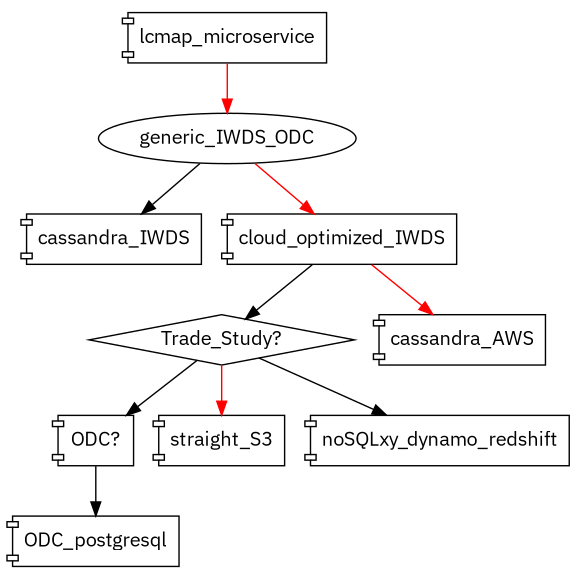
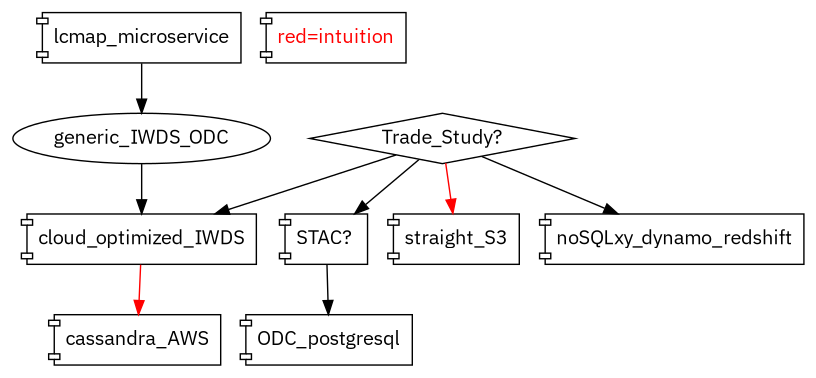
  digraph {
    fontname="IBM Plex Sans"
    node [fontname="IBM Plex Sans" shape=component]
    edge [fontname="IBM Plex Sans"]
    n1 [label=generic_IWDS_ODC shape=ellipse]
    lcmap_microservice
-   cassandra_IWDS
    cloud_optimized_IWDS
    "Trade_Study?" [shape=diamond]
    cassandra_AWS
-   "STAC? " [label="ODC?"]
+   "STAC? "
    straight_S3
    noSQLxy_dynamo_redshift
    ODC_postgresql
-   n1 -> cassandra_IWDS
-   n1 -> cloud_optimized_IWDS [color=red]
-   lcmap_microservice -> n1 [color=red]
-   cloud_optimized_IWDS -> "Trade_Study?"
+   "red=intuition" [fontcolor=red]
+   n1 -> cloud_optimized_IWDS
+   lcmap_microservice -> n1
+   "Trade_Study?" -> cloud_optimized_IWDS
    cloud_optimized_IWDS -> cassandra_AWS [color=red]
    "Trade_Study?" -> "STAC? "
    "Trade_Study?" -> straight_S3 [color=red]
    "Trade_Study?" -> noSQLxy_dynamo_redshift
    "STAC? " -> ODC_postgresql
  }
